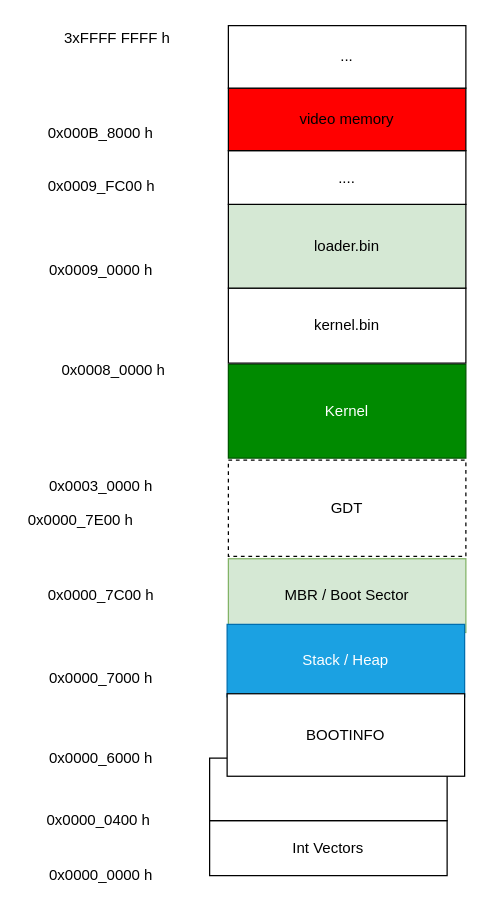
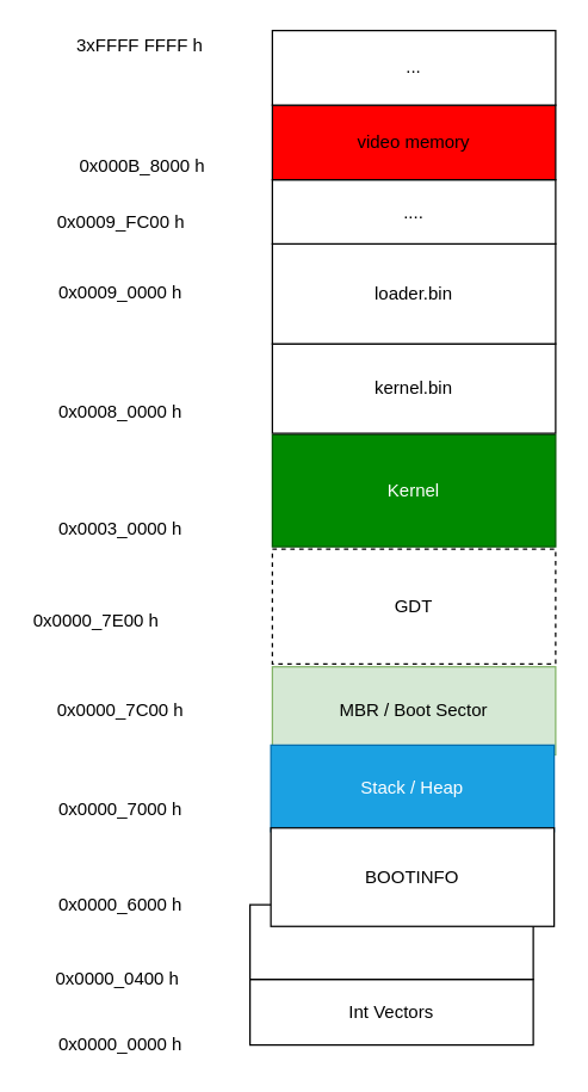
  <mxCell id="0" />
  <mxCell id="1" parent="0" />
  <mxCell id="2" value="Int Vectors" style="rounded=0;whiteSpace=wrap;html=1;" parent="1" vertex="1"><mxGeometry x="167" y="656" width="190" height="44" as="geometry" /></mxCell>
  <mxCell id="3" value="0x0000_0000 h" style="text;html=1;resizable=0;points=[];autosize=1;align=left;verticalAlign=top;spacingTop=-4;" parent="1" vertex="1"><mxGeometry x="37" y="690" width="100" height="20" as="geometry" /></mxCell>
  <mxCell id="4" value="0x0000_0400 h" style="text;html=1;resizable=0;points=[];autosize=1;align=left;verticalAlign=top;spacingTop=-4;" parent="1" vertex="1"><mxGeometry x="35" y="646" width="100" height="20" as="geometry" /></mxCell>
  <mxCell id="5" value="" style="rounded=0;whiteSpace=wrap;html=1;" parent="1" vertex="1"><mxGeometry x="167" y="606" width="190" height="50" as="geometry" /></mxCell>
  <mxCell id="6" value="0x0000_7C00 h" style="text;html=1;resizable=0;points=[];autosize=1;align=left;verticalAlign=top;spacingTop=-4;" parent="1" vertex="1"><mxGeometry x="36" y="466" width="100" height="20" as="geometry" /></mxCell>
  <mxCell id="7" value="MBR / Boot Sector" style="rounded=0;whiteSpace=wrap;html=1;fillColor=#d5e8d4;strokeColor=#82b366;" parent="1" vertex="1"><mxGeometry x="182" y="446.5" width="190" height="59" as="geometry" /></mxCell>
  <mxCell id="8" value="0x0000_7E00 h" style="text;html=1;resizable=0;points=[];autosize=1;align=left;verticalAlign=top;spacingTop=-4;" parent="1" vertex="1"><mxGeometry x="20" y="406" width="100" height="20" as="geometry" /></mxCell>
  <mxCell id="9" value="Stack / Heap" style="rounded=0;whiteSpace=wrap;html=1;fillColor=#1ba1e2;strokeColor=#006EAF;fontColor=#ffffff;" parent="1" vertex="1"><mxGeometry x="181" y="499" width="190" height="58" as="geometry" /></mxCell>
  <mxCell id="10" value="BOOTINFO" style="rounded=0;whiteSpace=wrap;html=1;" parent="1" vertex="1"><mxGeometry x="181" y="554.5" width="190" height="66" as="geometry" /></mxCell>
  <mxCell id="11" value="0x0000_7000 h" style="text;html=1;resizable=0;points=[];autosize=1;align=left;verticalAlign=top;spacingTop=-4;" parent="1" vertex="1"><mxGeometry x="37" y="532" width="100" height="20" as="geometry" /></mxCell>
  <mxCell id="12" value="0x0000_6000 h" style="text;html=1;resizable=0;points=[];autosize=1;align=left;verticalAlign=top;spacingTop=-4;" parent="1" vertex="1"><mxGeometry x="37" y="596" width="100" height="20" as="geometry" /></mxCell>
  <mxCell id="13" value="GDT" style="rounded=0;whiteSpace=wrap;html=1;dashed=1;" parent="1" vertex="1"><mxGeometry x="182" y="367.5" width="190" height="77" as="geometry" /></mxCell>
- <mxCell id="14" value="0x0003_0000 h" style="text;html=1;resizable=0;points=[];autosize=1;align=left;verticalAlign=top;spacingTop=-4;" parent="1" vertex="1"><mxGeometry x="37" y="379" width="100" height="20" as="geometry" /></mxCell>
- <mxCell id="15" value="0x0008_0000 h" style="text;html=1;resizable=0;points=[];autosize=1;align=left;verticalAlign=top;spacingTop=-4;" parent="1" vertex="1"><mxGeometry x="47" y="286" width="100" height="20" as="geometry" /></mxCell>
+ <mxCell id="14" value="0x0003_0000 h" style="text;html=1;resizable=0;points=[];autosize=1;align=left;verticalAlign=top;spacingTop=-4;" parent="1" vertex="1"><mxGeometry x="37" y="344" width="100" height="20" as="geometry" /></mxCell>
+ <mxCell id="15" value="0x0008_0000 h" style="text;html=1;resizable=0;points=[];autosize=1;align=left;verticalAlign=top;spacingTop=-4;" parent="1" vertex="1"><mxGeometry x="37" y="266" width="100" height="20" as="geometry" /></mxCell>
  <mxCell id="16" value="Kernel" style="rounded=0;whiteSpace=wrap;html=1;fillColor=#008a00;strokeColor=#005700;fontColor=#ffffff;" parent="1" vertex="1"><mxGeometry x="182" y="291" width="190" height="75" as="geometry" /></mxCell>
  <mxCell id="17" value="kernel.bin" style="rounded=0;whiteSpace=wrap;html=1;" parent="1" vertex="1"><mxGeometry x="182" y="230" width="190" height="60" as="geometry" /></mxCell>
- <mxCell id="18" value="0x0009_0000 h" style="text;html=1;resizable=0;points=[];autosize=1;align=left;verticalAlign=top;spacingTop=-4;" parent="1" vertex="1"><mxGeometry x="37" y="206" width="100" height="20" as="geometry" /></mxCell>
- <mxCell id="19" value="loader.bin" style="rounded=0;whiteSpace=wrap;html=1;fillColor=#d5e8d4;" parent="1" vertex="1"><mxGeometry x="182" y="163" width="190" height="67" as="geometry" /></mxCell>
+ <mxCell id="18" value="0x0009_0000 h" style="text;html=1;resizable=0;points=[];autosize=1;align=left;verticalAlign=top;spacingTop=-4;" parent="1" vertex="1"><mxGeometry x="37" y="186" width="100" height="20" as="geometry" /></mxCell>
+ <mxCell id="19" value="loader.bin" style="rounded=0;whiteSpace=wrap;html=1;" parent="1" vertex="1"><mxGeometry x="182" y="163" width="190" height="67" as="geometry" /></mxCell>
  <mxCell id="20" value="0x0009_FC00 h" style="text;html=1;resizable=0;points=[];autosize=1;align=left;verticalAlign=top;spacingTop=-4;" parent="1" vertex="1"><mxGeometry x="36" y="139" width="100" height="20" as="geometry" /></mxCell>
  <mxCell id="21" value="...." style="rounded=0;whiteSpace=wrap;html=1;" parent="1" vertex="1"><mxGeometry x="182" y="120" width="190" height="43" as="geometry" /></mxCell>
  <mxCell id="22" value="video memory" style="rounded=0;whiteSpace=wrap;html=1;fillColor=#FF0000;" parent="1" vertex="1"><mxGeometry x="182" y="70" width="190" height="50" as="geometry" /></mxCell>
- <mxCell id="23" value="0x000B_8000 h" style="text;html=1;resizable=0;points=[];autosize=1;align=left;verticalAlign=top;spacingTop=-4;" parent="1" vertex="1"><mxGeometry x="36" y="96" width="100" height="20" as="geometry" /></mxCell>
+ <mxCell id="23" value="0x000B_8000 h" style="text;html=1;resizable=0;points=[];autosize=1;align=left;verticalAlign=top;spacingTop=-4;" parent="1" vertex="1"><mxGeometry x="51" y="101" width="100" height="20" as="geometry" /></mxCell>
  <mxCell id="24" value="..." style="rounded=0;whiteSpace=wrap;html=1;" parent="1" vertex="1"><mxGeometry x="182" y="20" width="190" height="50" as="geometry" /></mxCell>
  <mxCell id="25" value="3xFFFF FFFF h" style="text;html=1;resizable=0;points=[];autosize=1;align=left;verticalAlign=top;spacingTop=-4;" parent="1" vertex="1"><mxGeometry x="49" y="20" width="100" height="20" as="geometry" /></mxCell>
